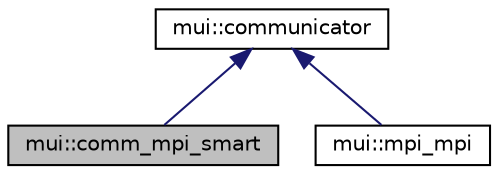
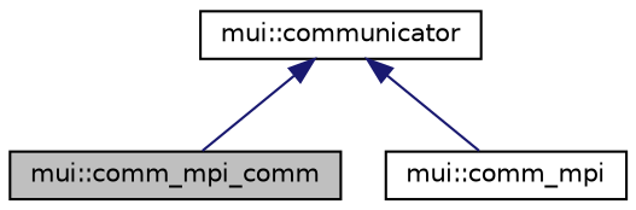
  digraph {
    node [color=black fillcolor=white fontname=Helvetica fontsize=10 shape=record style=filled]
    edge [color=midnightblue dir=back fontname=Helvetica fontsize=10 labelfontname=Helvetica labelfontsize=10 style=solid]
-   n1 [fillcolor=grey75 fontcolor=black height=0.2 label="mui::comm_mpi_smart" width=0.4]
-   n2 [height=0.2 label="mui::mpi_mpi" width=0.4]
+   n1 [fillcolor=grey75 fontcolor=black height=0.2 label="mui::comm_mpi_comm" width=0.4]
+   n2 [height=0.2 label="mui::comm_mpi" width=0.4]
    n3 [height=0.2 label="mui::communicator" width=0.4]
    n3 -> n1
    n3 -> n2
  }
